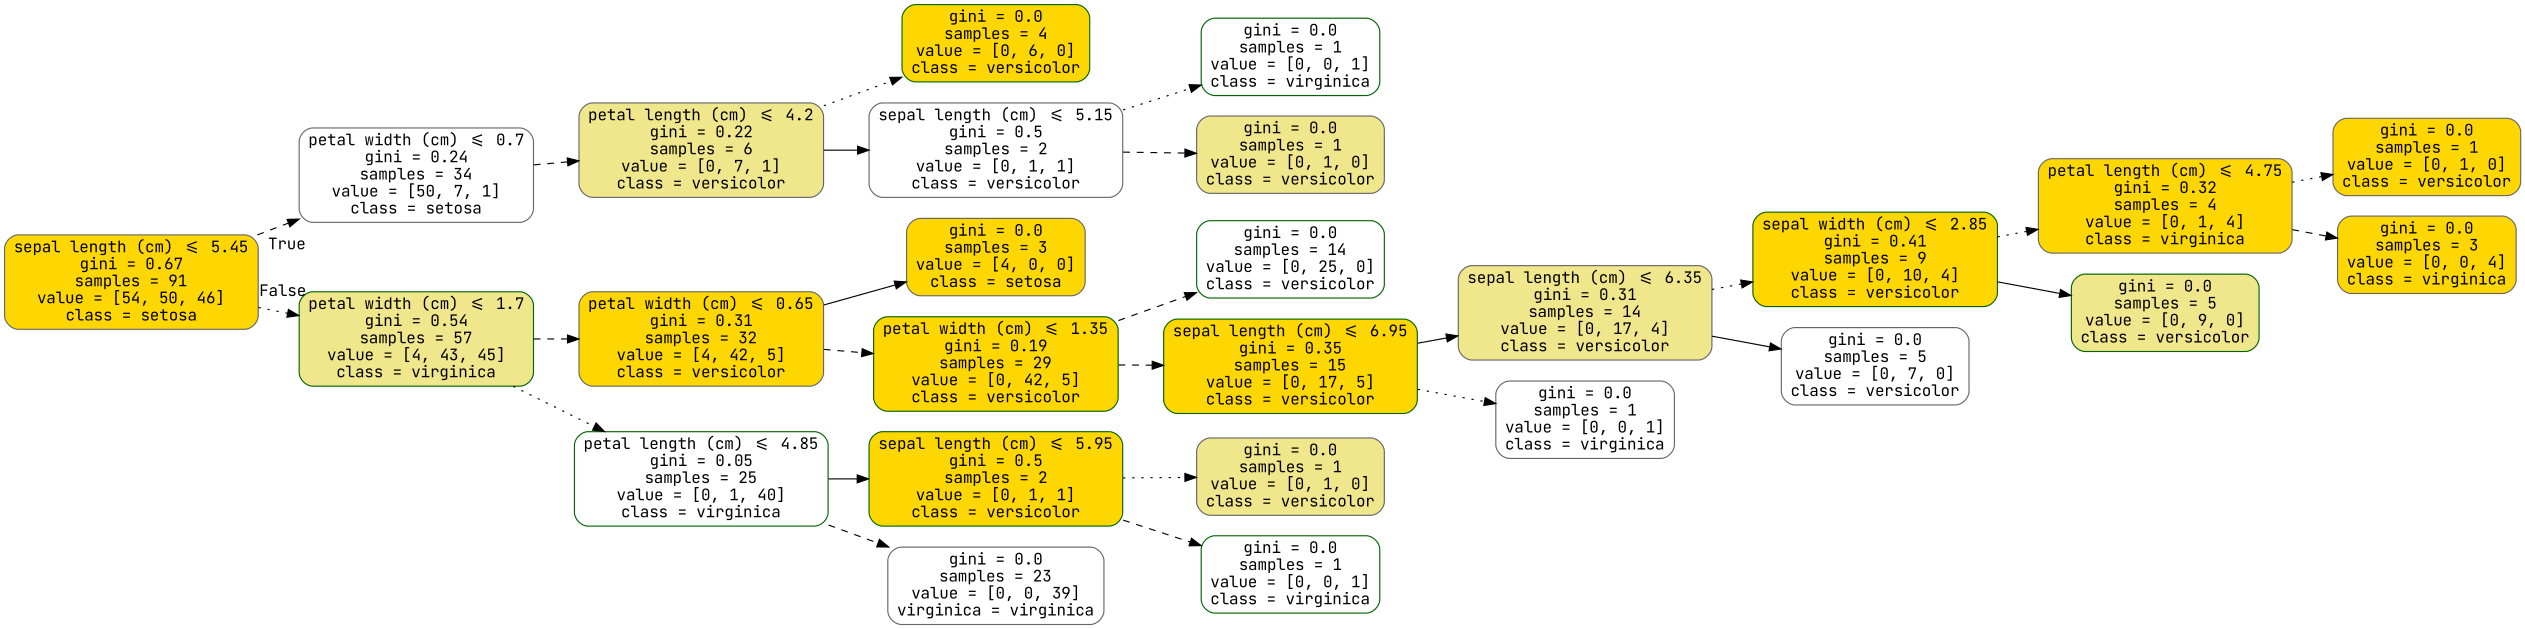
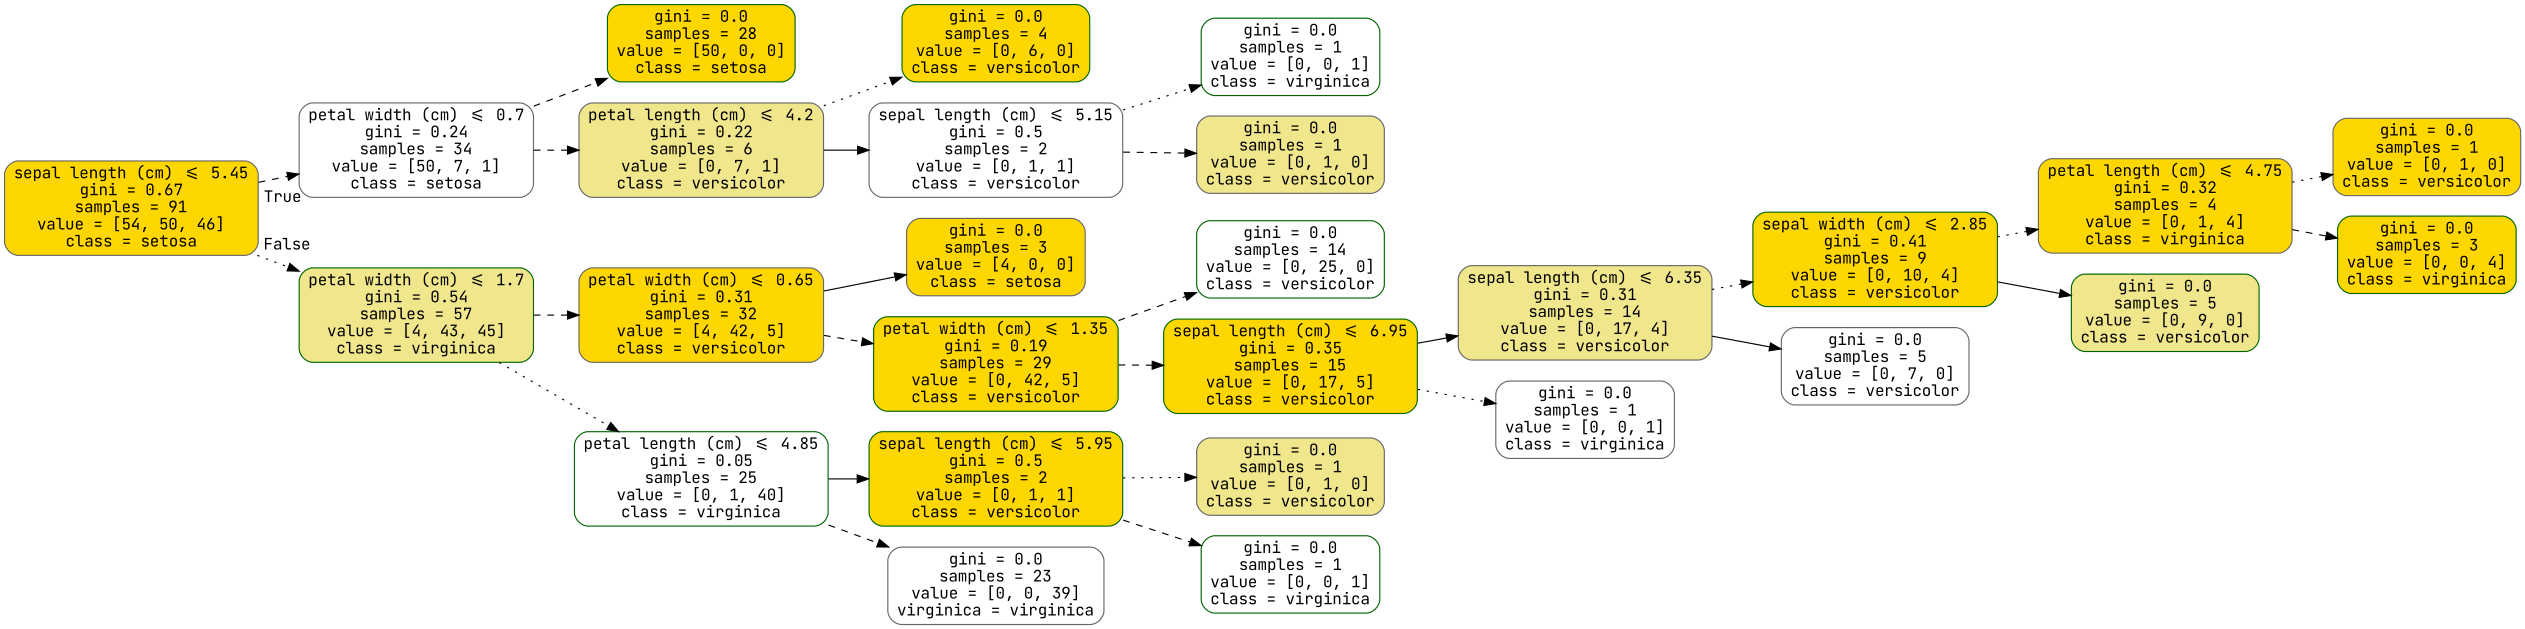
  digraph {
    fontname="JetBrains Mono"
    rankdir=LR
    node [color=gray40 fillcolor=gold fontname="JetBrains Mono" shape=box style="filled, rounded"]
    edge [fontname="JetBrains Mono" style=dashed]
    n1 [label="sepal length (cm) <= 5.45\ngini = 0.67\nsamples = 91\nvalue = [54, 50, 46]\nclass = setosa"]
    n2 [fillcolor=white label="petal width (cm) <= 0.7\ngini = 0.24\nsamples = 34\nvalue = [50, 7, 1]\nclass = setosa"]
    n3 [color=darkgreen fillcolor=khaki label="petal width (cm) <= 1.7\ngini = 0.54\nsamples = 57\nvalue = [4, 43, 45]\nclass = virginica"]
+   n4 [color=darkgreen label="gini = 0.0\nsamples = 28\nvalue = [50, 0, 0]\nclass = setosa"]
    n5 [fillcolor=khaki label="petal length (cm) <= 4.2\ngini = 0.22\nsamples = 6\nvalue = [0, 7, 1]\nclass = versicolor"]
    n6 [label="petal width (cm) <= 0.65\ngini = 0.31\nsamples = 32\nvalue = [4, 42, 5]\nclass = versicolor"]
    n7 [color=darkgreen fillcolor=white label="petal length (cm) <= 4.85\ngini = 0.05\nsamples = 25\nvalue = [0, 1, 40]\nclass = virginica"]
    n8 [color=darkgreen label="gini = 0.0\nsamples = 4\nvalue = [0, 6, 0]\nclass = versicolor"]
    n9 [fillcolor=white label="sepal length (cm) <= 5.15\ngini = 0.5\nsamples = 2\nvalue = [0, 1, 1]\nclass = versicolor"]
    n10 [color=darkgreen fillcolor=white label="gini = 0.0\nsamples = 1\nvalue = [0, 0, 1]\nclass = virginica"]
    n11 [fillcolor=khaki label="gini = 0.0\nsamples = 1\nvalue = [0, 1, 0]\nclass = versicolor"]
    n12 [label="gini = 0.0\nsamples = 3\nvalue = [4, 0, 0]\nclass = setosa"]
    n13 [color=darkgreen label="petal width (cm) <= 1.35\ngini = 0.19\nsamples = 29\nvalue = [0, 42, 5]\nclass = versicolor"]
    n14 [color=darkgreen label="sepal length (cm) <= 5.95\ngini = 0.5\nsamples = 2\nvalue = [0, 1, 1]\nclass = versicolor"]
    n15 [fillcolor=white label="gini = 0.0\nsamples = 23\nvalue = [0, 0, 39]\nvirginica = virginica"]
    n16 [color=darkgreen fillcolor=white label="gini = 0.0\nsamples = 14\nvalue = [0, 25, 0]\nclass = versicolor"]
    n17 [color=darkgreen label="sepal length (cm) <= 6.95\ngini = 0.35\nsamples = 15\nvalue = [0, 17, 5]\nclass = versicolor"]
    n18 [fillcolor=khaki label="sepal length (cm) <= 6.35\ngini = 0.31\nsamples = 14\nvalue = [0, 17, 4]\nclass = versicolor"]
    n19 [fillcolor=white label="gini = 0.0\nsamples = 1\nvalue = [0, 0, 1]\nclass = virginica"]
    n20 [color=darkgreen label="sepal width (cm) <= 2.85\ngini = 0.41\nsamples = 9\nvalue = [0, 10, 4]\nclass = versicolor"]
    n21 [fillcolor=white label="gini = 0.0\nsamples = 5\nvalue = [0, 7, 0]\nclass = versicolor"]
    n22 [label="petal length (cm) <= 4.75\ngini = 0.32\nsamples = 4\nvalue = [0, 1, 4]\nclass = virginica"]
    n23 [color=darkgreen fillcolor=khaki label="gini = 0.0\nsamples = 5\nvalue = [0, 9, 0]\nclass = versicolor"]
    n24 [label="gini = 0.0\nsamples = 1\nvalue = [0, 1, 0]\nclass = versicolor"]
-   n25 [label="gini = 0.0\nsamples = 3\nvalue = [0, 0, 4]\nclass = virginica"]
+   n25 [color=darkgreen label="gini = 0.0\nsamples = 3\nvalue = [0, 0, 4]\nclass = virginica"]
    n26 [fillcolor=khaki label="gini = 0.0\nsamples = 1\nvalue = [0, 1, 0]\nclass = versicolor"]
    n27 [color=darkgreen fillcolor=white label="gini = 0.0\nsamples = 1\nvalue = [0, 0, 1]\nclass = virginica"]
    n1 -> n2 [headlabel=True labelangle=45 labeldistance=2.5]
    n1 -> n3 [headlabel=False labelangle=-45 labeldistance=2.5 style=dotted]
+   n2 -> n4
    n2 -> n5
    n3 -> n6
    n3 -> n7 [style=dotted]
    n5 -> n8 [style=dotted]
    n5 -> n9 [style=solid]
    n6 -> n12 [style=solid]
    n6 -> n13
    n7 -> n14 [style=solid]
    n7 -> n15
    n9 -> n10 [style=dotted]
    n9 -> n11
    n13 -> n16
    n13 -> n17
    n14 -> n26 [style=dotted]
    n14 -> n27
    n17 -> n18 [style=solid]
    n17 -> n19 [style=dotted]
    n18 -> n20 [style=dotted]
    n18 -> n21 [style=solid]
    n20 -> n22 [style=dotted]
    n20 -> n23 [style=solid]
    n22 -> n24 [style=dotted]
    n22 -> n25
  }
